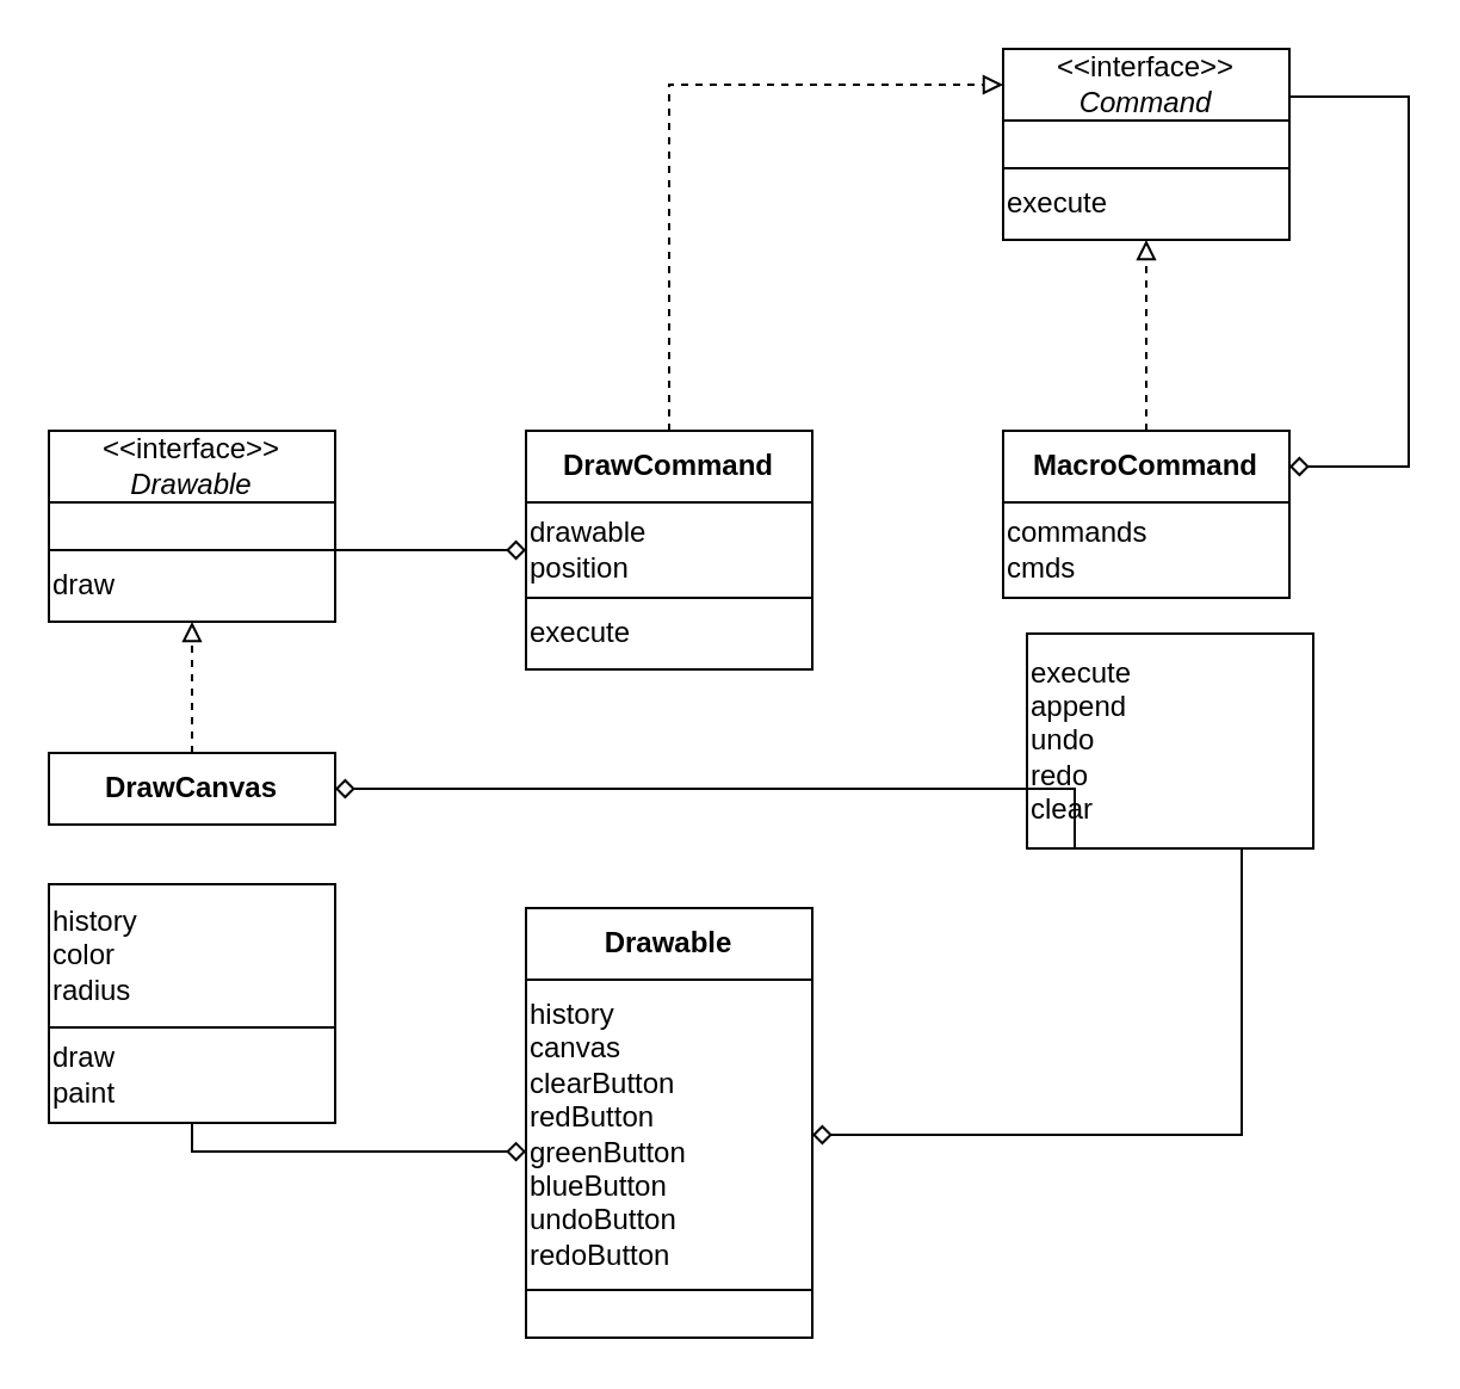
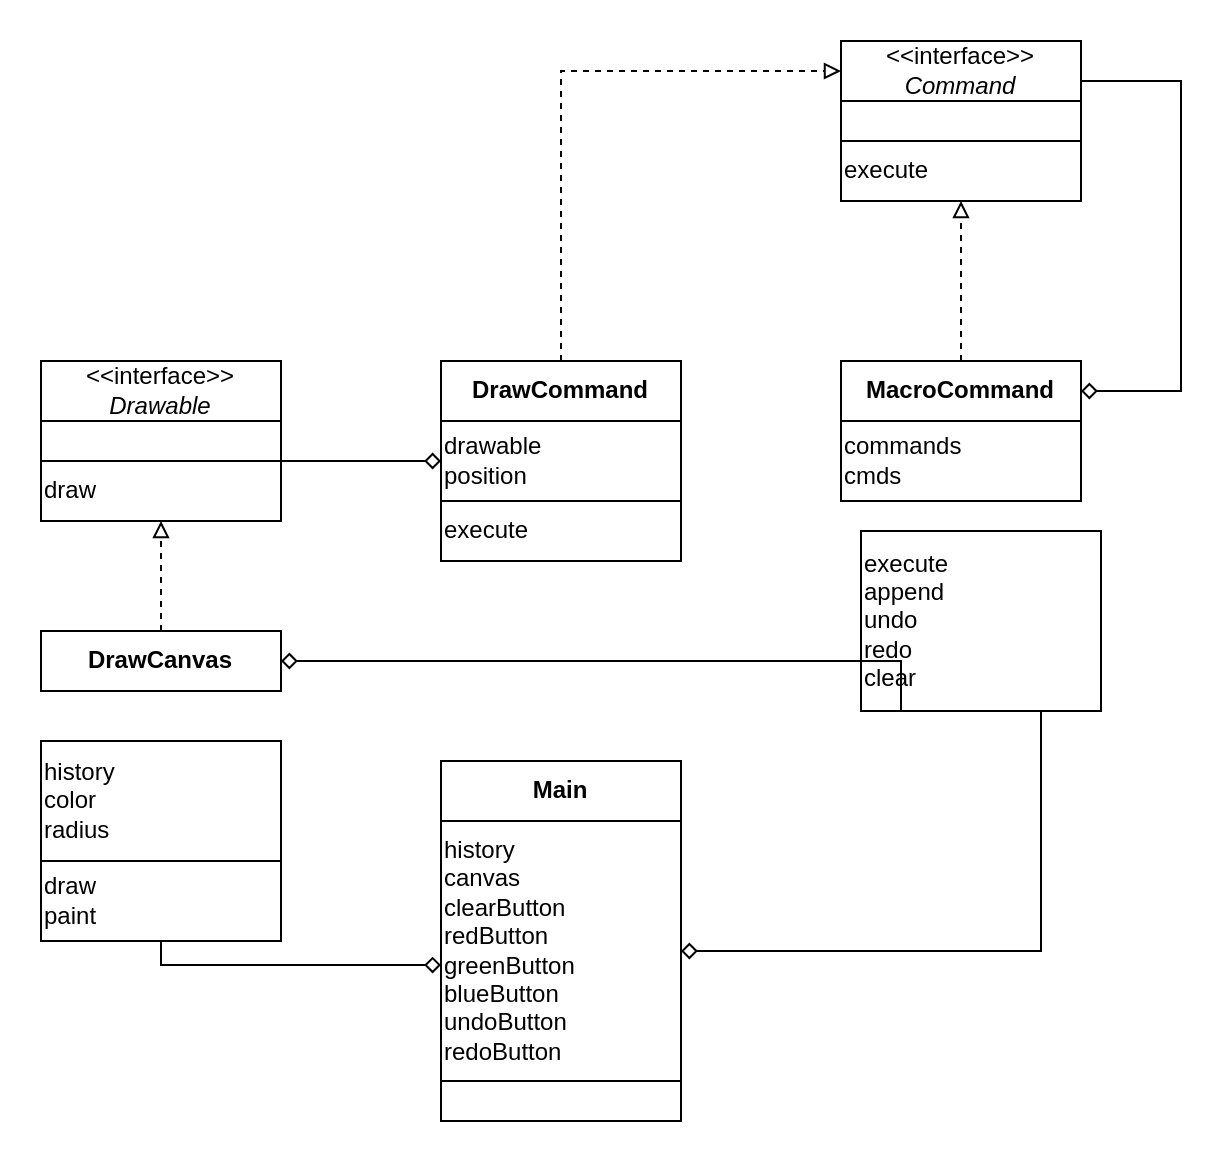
  <mxCell id="0" />
  <mxCell id="1" parent="0" />
  <mxCell id="2" value="&amp;lt;&amp;lt;interface&amp;gt;&amp;gt;&lt;br&gt;&lt;i&gt;Command&lt;/i&gt;" style="rounded=0;whiteSpace=wrap;html=1;" vertex="1" parent="1"><mxGeometry x="420" y="20" width="120" height="30" as="geometry" /></mxCell>
  <mxCell id="3" value="" style="rounded=0;whiteSpace=wrap;html=1;" vertex="1" parent="1"><mxGeometry x="420" y="50" width="120" height="20" as="geometry" /></mxCell>
  <mxCell id="4" value="execute" style="rounded=0;whiteSpace=wrap;html=1;align=left;" vertex="1" parent="1"><mxGeometry x="420" y="70" width="120" height="30" as="geometry" /></mxCell>
  <mxCell id="5" style="edgeStyle=orthogonalEdgeStyle;rounded=0;orthogonalLoop=1;jettySize=auto;html=1;exitX=1;exitY=0.5;exitDx=0;exitDy=0;entryX=1;entryY=0;entryDx=0;entryDy=0;startArrow=diamond;startFill=0;endArrow=none;endFill=0;" edge="1" parent="1" source="7" target="3"><mxGeometry relative="1" as="geometry"><Array as="points"><mxPoint x="590" y="195" /><mxPoint x="590" y="40" /><mxPoint x="540" y="40" /></Array></mxGeometry></mxCell>
  <mxCell id="6" style="edgeStyle=orthogonalEdgeStyle;rounded=0;orthogonalLoop=1;jettySize=auto;html=1;exitX=0.5;exitY=0;exitDx=0;exitDy=0;entryX=0.5;entryY=1;entryDx=0;entryDy=0;startArrow=none;startFill=0;endArrow=block;endFill=0;dashed=1;" edge="1" parent="1" source="7" target="4"><mxGeometry relative="1" as="geometry" /></mxCell>
  <mxCell id="7" value="&lt;b&gt;MacroCommand&lt;/b&gt;" style="rounded=0;whiteSpace=wrap;html=1;" vertex="1" parent="1"><mxGeometry x="420" y="180" width="120" height="30" as="geometry" /></mxCell>
  <mxCell id="8" value="commands&lt;br&gt;cmds" style="rounded=0;whiteSpace=wrap;html=1;align=left;" vertex="1" parent="1"><mxGeometry x="420" y="210" width="120" height="40" as="geometry" /></mxCell>
  <mxCell id="9" value="execute&lt;br&gt;append&lt;br&gt;undo&lt;br&gt;redo&lt;br&gt;clear" style="rounded=0;whiteSpace=wrap;html=1;align=left;" vertex="1" parent="1"><mxGeometry x="430" y="265" width="120" height="90" as="geometry" /></mxCell>
  <mxCell id="10" style="edgeStyle=orthogonalEdgeStyle;rounded=0;orthogonalLoop=1;jettySize=auto;html=1;exitX=0.5;exitY=0;exitDx=0;exitDy=0;entryX=0;entryY=0.5;entryDx=0;entryDy=0;dashed=1;endArrow=block;endFill=0;" edge="1" parent="1" source="11" target="2"><mxGeometry relative="1" as="geometry" /></mxCell>
  <mxCell id="11" value="&lt;b&gt;DrawCommand&lt;/b&gt;" style="rounded=0;whiteSpace=wrap;html=1;" vertex="1" parent="1"><mxGeometry x="220" y="180" width="120" height="30" as="geometry" /></mxCell>
  <mxCell id="12" value="execute" style="rounded=0;whiteSpace=wrap;html=1;align=left;" vertex="1" parent="1"><mxGeometry x="220" y="250" width="120" height="30" as="geometry" /></mxCell>
  <mxCell id="13" style="edgeStyle=orthogonalEdgeStyle;rounded=0;orthogonalLoop=1;jettySize=auto;html=1;exitX=0;exitY=0.5;exitDx=0;exitDy=0;entryX=1;entryY=0;entryDx=0;entryDy=0;endArrow=none;endFill=0;startArrow=diamond;startFill=0;" edge="1" parent="1" source="14" target="17"><mxGeometry relative="1" as="geometry"><Array as="points"><mxPoint x="160" y="230" /><mxPoint x="160" y="230" /></Array></mxGeometry></mxCell>
  <mxCell id="14" value="drawable&lt;br&gt;position" style="rounded=0;whiteSpace=wrap;html=1;align=left;" vertex="1" parent="1"><mxGeometry x="220" y="210" width="120" height="40" as="geometry" /></mxCell>
  <mxCell id="15" value="&amp;lt;&amp;lt;interface&amp;gt;&amp;gt;&lt;br&gt;&lt;i&gt;Drawable&lt;/i&gt;" style="rounded=0;whiteSpace=wrap;html=1;" vertex="1" parent="1"><mxGeometry x="20" y="180" width="120" height="30" as="geometry" /></mxCell>
  <mxCell id="16" value="" style="rounded=0;whiteSpace=wrap;html=1;" vertex="1" parent="1"><mxGeometry x="20" y="210" width="120" height="20" as="geometry" /></mxCell>
  <mxCell id="17" value="draw" style="rounded=0;whiteSpace=wrap;html=1;align=left;" vertex="1" parent="1"><mxGeometry x="20" y="230" width="120" height="30" as="geometry" /></mxCell>
  <mxCell id="18" style="edgeStyle=orthogonalEdgeStyle;rounded=0;orthogonalLoop=1;jettySize=auto;html=1;exitX=0.5;exitY=0;exitDx=0;exitDy=0;entryX=0.5;entryY=1;entryDx=0;entryDy=0;startArrow=none;startFill=0;endArrow=block;endFill=0;dashed=1;" edge="1" parent="1" source="20" target="17"><mxGeometry relative="1" as="geometry" /></mxCell>
  <mxCell id="19" style="edgeStyle=orthogonalEdgeStyle;rounded=0;orthogonalLoop=1;jettySize=auto;html=1;exitX=1;exitY=0.5;exitDx=0;exitDy=0;entryX=0.25;entryY=1;entryDx=0;entryDy=0;startArrow=diamond;startFill=0;endArrow=none;endFill=0;" edge="1" parent="1" source="20" target="9"><mxGeometry relative="1" as="geometry"><Array as="points"><mxPoint x="450" y="355" /></Array></mxGeometry></mxCell>
  <mxCell id="20" value="&lt;b&gt;DrawCanvas&lt;/b&gt;" style="rounded=0;whiteSpace=wrap;html=1;" vertex="1" parent="1"><mxGeometry x="20" y="315" width="120" height="30" as="geometry" /></mxCell>
  <mxCell id="21" value="history&lt;br&gt;color&lt;br&gt;radius" style="rounded=0;whiteSpace=wrap;html=1;align=left;" vertex="1" parent="1"><mxGeometry x="20" y="370" width="120" height="60" as="geometry" /></mxCell>
  <mxCell id="22" value="draw&lt;br&gt;paint" style="rounded=0;whiteSpace=wrap;html=1;align=left;" vertex="1" parent="1"><mxGeometry x="20" y="430" width="120" height="40" as="geometry" /></mxCell>
  <mxCell id="23" value="" style="rounded=0;whiteSpace=wrap;html=1;" vertex="1" parent="1"><mxGeometry x="220" y="540" width="120" height="20" as="geometry" /></mxCell>
- <mxCell id="24" value="&lt;b&gt;Drawable&lt;/b&gt;" style="rounded=0;whiteSpace=wrap;html=1;" vertex="1" parent="1"><mxGeometry x="220" y="380" width="120" height="30" as="geometry" /></mxCell>
+ <mxCell id="24" value="&lt;b&gt;Main&lt;/b&gt;" style="rounded=0;whiteSpace=wrap;html=1;" vertex="1" parent="1"><mxGeometry x="220" y="380" width="120" height="30" as="geometry" /></mxCell>
  <mxCell id="25" style="edgeStyle=orthogonalEdgeStyle;rounded=0;orthogonalLoop=1;jettySize=auto;html=1;entryX=0.5;entryY=1;entryDx=0;entryDy=0;startArrow=diamond;startFill=0;endArrow=none;endFill=0;exitX=0;exitY=0.554;exitDx=0;exitDy=0;exitPerimeter=0;" edge="1" parent="1" source="27" target="22"><mxGeometry relative="1" as="geometry"><mxPoint x="210" y="510" as="sourcePoint" /><Array as="points"><mxPoint x="80" y="482" /></Array></mxGeometry></mxCell>
  <mxCell id="26" style="edgeStyle=orthogonalEdgeStyle;rounded=0;orthogonalLoop=1;jettySize=auto;html=1;exitX=1;exitY=0.5;exitDx=0;exitDy=0;entryX=0.75;entryY=1;entryDx=0;entryDy=0;startArrow=diamond;startFill=0;endArrow=none;endFill=0;" edge="1" parent="1" source="27" target="9"><mxGeometry relative="1" as="geometry" /></mxCell>
  <mxCell id="27" value="history&lt;br&gt;canvas&lt;br&gt;clearButton&lt;br&gt;redButton&lt;br&gt;greenButton&lt;br&gt;blueButton&lt;br&gt;undoButton&lt;br&gt;redoButton" style="rounded=0;whiteSpace=wrap;html=1;align=left;" vertex="1" parent="1"><mxGeometry x="220" y="410" width="120" height="130" as="geometry" /></mxCell>
